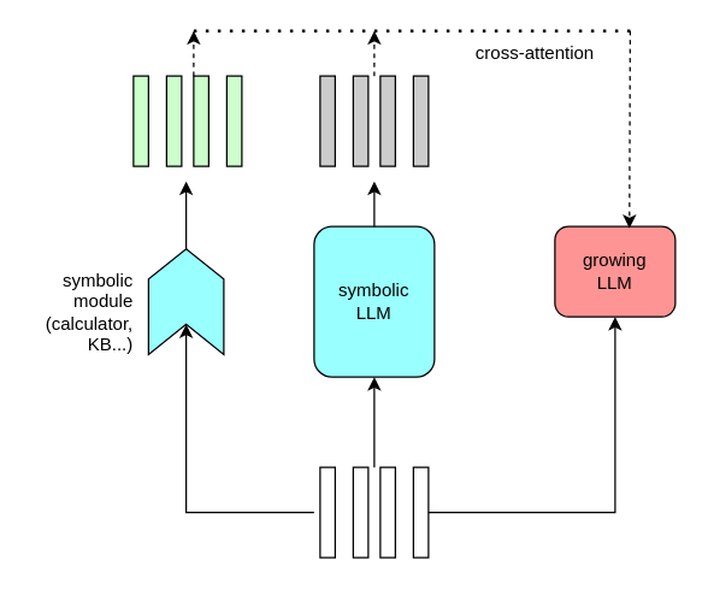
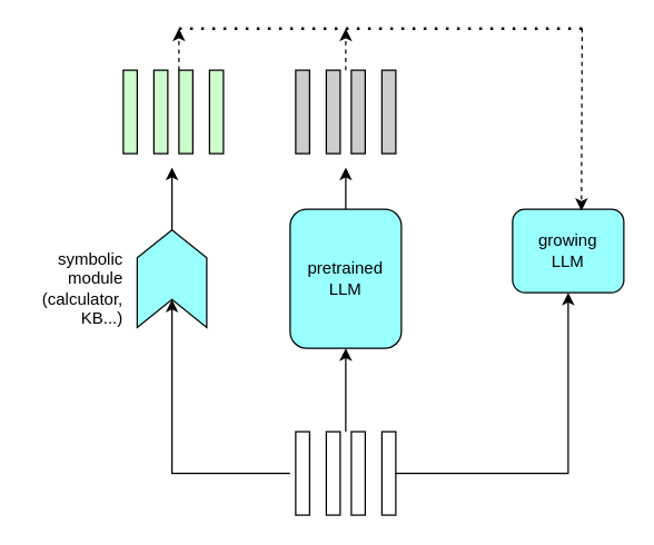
  <mxCell id="0" />
  <mxCell id="1" parent="0" />
- <mxCell id="2" value="symbolic&lt;br&gt;LLM" style="rounded=1;whiteSpace=wrap;html=1;fillColor=#99FFFF;" vertex="1" parent="1"><mxGeometry x="208" y="150" width="80" height="100" as="geometry" /></mxCell>
- <mxCell id="3" value="growing&lt;br&gt;LLM" style="rounded=1;whiteSpace=wrap;html=1;fillColor=#FF9494;" vertex="1" parent="1"><mxGeometry x="368" y="150" width="80" height="60" as="geometry" /></mxCell>
+ <mxCell id="2" value="pretrained&lt;br&gt;LLM" style="rounded=1;whiteSpace=wrap;html=1;fillColor=#99FFFF;" vertex="1" parent="1"><mxGeometry x="208" y="150" width="80" height="100" as="geometry" /></mxCell>
+ <mxCell id="3" value="growing&lt;br&gt;LLM" style="rounded=1;whiteSpace=wrap;html=1;fillColor=#99ffff;" vertex="1" parent="1"><mxGeometry x="368" y="150" width="80" height="60" as="geometry" /></mxCell>
  <mxCell id="4" value="" style="rounded=0;whiteSpace=wrap;html=1;labelBackgroundColor=#CCCCCC;fillColor=#CCCCCC;" vertex="1" parent="1"><mxGeometry x="212" y="50" width="10" height="60" as="geometry" /></mxCell>
  <mxCell id="5" value="" style="rounded=0;whiteSpace=wrap;html=1;labelBackgroundColor=#CCCCCC;fillColor=#CCCCCC;" vertex="1" parent="1"><mxGeometry x="234" y="50" width="10" height="60" as="geometry" /></mxCell>
  <mxCell id="6" value="" style="rounded=0;whiteSpace=wrap;html=1;labelBackgroundColor=#CCCCCC;fillColor=#CCCCCC;" vertex="1" parent="1"><mxGeometry x="252" y="50" width="10" height="60" as="geometry" /></mxCell>
  <mxCell id="7" value="" style="rounded=0;whiteSpace=wrap;html=1;labelBackgroundColor=#CCCCCC;fillColor=#CCCCCC;" vertex="1" parent="1"><mxGeometry x="274" y="50" width="10" height="60" as="geometry" /></mxCell>
  <mxCell id="8" value="" style="endArrow=classic;html=1;rounded=0;exitX=0.5;exitY=0;exitDx=0;exitDy=0;" edge="1" parent="1" source="2"><mxGeometry width="50" height="50" relative="1" as="geometry"><mxPoint x="288" y="160" as="sourcePoint" /><mxPoint x="248" y="120" as="targetPoint" /></mxGeometry></mxCell>
  <mxCell id="9" value="" style="rounded=0;whiteSpace=wrap;html=1;labelBackgroundColor=#CCCCCC;fillColor=#FFFFFF;" vertex="1" parent="1"><mxGeometry x="212" y="310" width="10" height="60" as="geometry" /></mxCell>
  <mxCell id="10" value="" style="rounded=0;whiteSpace=wrap;html=1;labelBackgroundColor=#CCCCCC;fillColor=#FFFFFF;" vertex="1" parent="1"><mxGeometry x="234" y="310" width="10" height="60" as="geometry" /></mxCell>
  <mxCell id="11" value="" style="rounded=0;whiteSpace=wrap;html=1;labelBackgroundColor=#CCCCCC;fillColor=#FFFFFF;" vertex="1" parent="1"><mxGeometry x="252" y="310" width="10" height="60" as="geometry" /></mxCell>
  <mxCell id="12" value="" style="rounded=0;whiteSpace=wrap;html=1;labelBackgroundColor=#CCCCCC;fillColor=#FFFFFF;" vertex="1" parent="1"><mxGeometry x="274" y="310" width="10" height="60" as="geometry" /></mxCell>
  <mxCell id="13" value="" style="endArrow=classic;html=1;rounded=0;entryX=0.5;entryY=1;entryDx=0;entryDy=0;" edge="1" parent="1" target="2"><mxGeometry width="50" height="50" relative="1" as="geometry"><mxPoint x="248" y="310" as="sourcePoint" /><mxPoint x="338" y="110" as="targetPoint" /></mxGeometry></mxCell>
  <mxCell id="14" value="" style="endArrow=classic;html=1;rounded=0;" edge="1" parent="1" source="12" target="3"><mxGeometry width="50" height="50" relative="1" as="geometry"><mxPoint x="288" y="160" as="sourcePoint" /><mxPoint x="338" y="110" as="targetPoint" /><Array as="points"><mxPoint x="408" y="340" /></Array></mxGeometry></mxCell>
  <mxCell id="15" value="" style="shape=step;perimeter=stepPerimeter;whiteSpace=wrap;html=1;fixedSize=1;labelBackgroundColor=#CCCCCC;fillColor=#99FFFF;rotation=-90;" vertex="1" parent="1"><mxGeometry x="88" y="175" width="70" height="50" as="geometry" /></mxCell>
  <mxCell id="16" value="" style="rounded=0;whiteSpace=wrap;html=1;labelBackgroundColor=#CCCCCC;fillColor=#CCFFCC;" vertex="1" parent="1"><mxGeometry x="88" y="50" width="10" height="60" as="geometry" /></mxCell>
  <mxCell id="17" value="" style="rounded=0;whiteSpace=wrap;html=1;labelBackgroundColor=#CCCCCC;fillColor=#CCFFCC;" vertex="1" parent="1"><mxGeometry x="110" y="50" width="10" height="60" as="geometry" /></mxCell>
  <mxCell id="18" value="" style="rounded=0;whiteSpace=wrap;html=1;labelBackgroundColor=#CCCCCC;fillColor=#CCFFCC;" vertex="1" parent="1"><mxGeometry x="128" y="50" width="10" height="60" as="geometry" /></mxCell>
  <mxCell id="19" value="" style="rounded=0;whiteSpace=wrap;html=1;labelBackgroundColor=#CCCCCC;fillColor=#CCFFCC;" vertex="1" parent="1"><mxGeometry x="150" y="50" width="10" height="60" as="geometry" /></mxCell>
  <mxCell id="20" value="" style="endArrow=classic;html=1;rounded=0;" edge="1" parent="1" source="15"><mxGeometry width="50" height="50" relative="1" as="geometry"><mxPoint x="288" y="160" as="sourcePoint" /><mxPoint x="123" y="120" as="targetPoint" /></mxGeometry></mxCell>
  <mxCell id="21" value="" style="endArrow=classic;html=1;rounded=0;" edge="1" parent="1" target="15"><mxGeometry width="50" height="50" relative="1" as="geometry"><mxPoint x="208" y="340" as="sourcePoint" /><mxPoint x="338" y="110" as="targetPoint" /><Array as="points"><mxPoint x="123" y="340" /></Array></mxGeometry></mxCell>
  <mxCell id="22" value="" style="endArrow=classic;html=1;rounded=0;entryX=0.619;entryY=0.019;entryDx=0;entryDy=0;entryPerimeter=0;dashed=1;" edge="1" parent="1" target="3"><mxGeometry width="50" height="50" relative="1" as="geometry"><mxPoint x="418" y="20" as="sourcePoint" /><mxPoint x="338" y="110" as="targetPoint" /></mxGeometry></mxCell>
  <mxCell id="23" value="" style="endArrow=none;dashed=1;html=1;dashPattern=1 3;strokeWidth=2;rounded=0;" edge="1" parent="1"><mxGeometry width="50" height="50" relative="1" as="geometry"><mxPoint x="128" y="20" as="sourcePoint" /><mxPoint x="418" y="20" as="targetPoint" /></mxGeometry></mxCell>
  <mxCell id="24" value="" style="endArrow=classic;html=1;rounded=0;dashed=1;exitX=0;exitY=0;exitDx=0;exitDy=0;" edge="1" parent="1" source="18"><mxGeometry width="50" height="50" relative="1" as="geometry"><mxPoint x="128" y="40" as="sourcePoint" /><mxPoint x="128" y="20" as="targetPoint" /></mxGeometry></mxCell>
  <mxCell id="25" value="" style="endArrow=classic;html=1;rounded=0;dashed=1;exitX=0;exitY=0;exitDx=0;exitDy=0;" edge="1" parent="1"><mxGeometry width="50" height="50" relative="1" as="geometry"><mxPoint x="248" y="50" as="sourcePoint" /><mxPoint x="248" y="20" as="targetPoint" /></mxGeometry></mxCell>
- <mxCell id="26" value="cross-attention" style="text;html=1;strokeColor=none;fillColor=none;align=center;verticalAlign=middle;whiteSpace=wrap;rounded=0;labelBackgroundColor=#FFFFFF;" vertex="1" parent="1"><mxGeometry x="312" y="20" width="86" height="30" as="geometry" /></mxCell>
  <mxCell id="27" value="&lt;span style=&quot;&quot;&gt;symbolic module (calculator, KB...)&lt;/span&gt;" style="text;html=1;align=right;verticalAlign=middle;whiteSpace=wrap;rounded=0;labelBackgroundColor=#FFFFFF;" vertex="1" parent="1"><mxGeometry x="20" y="177" width="70" height="60" as="geometry" /></mxCell>
